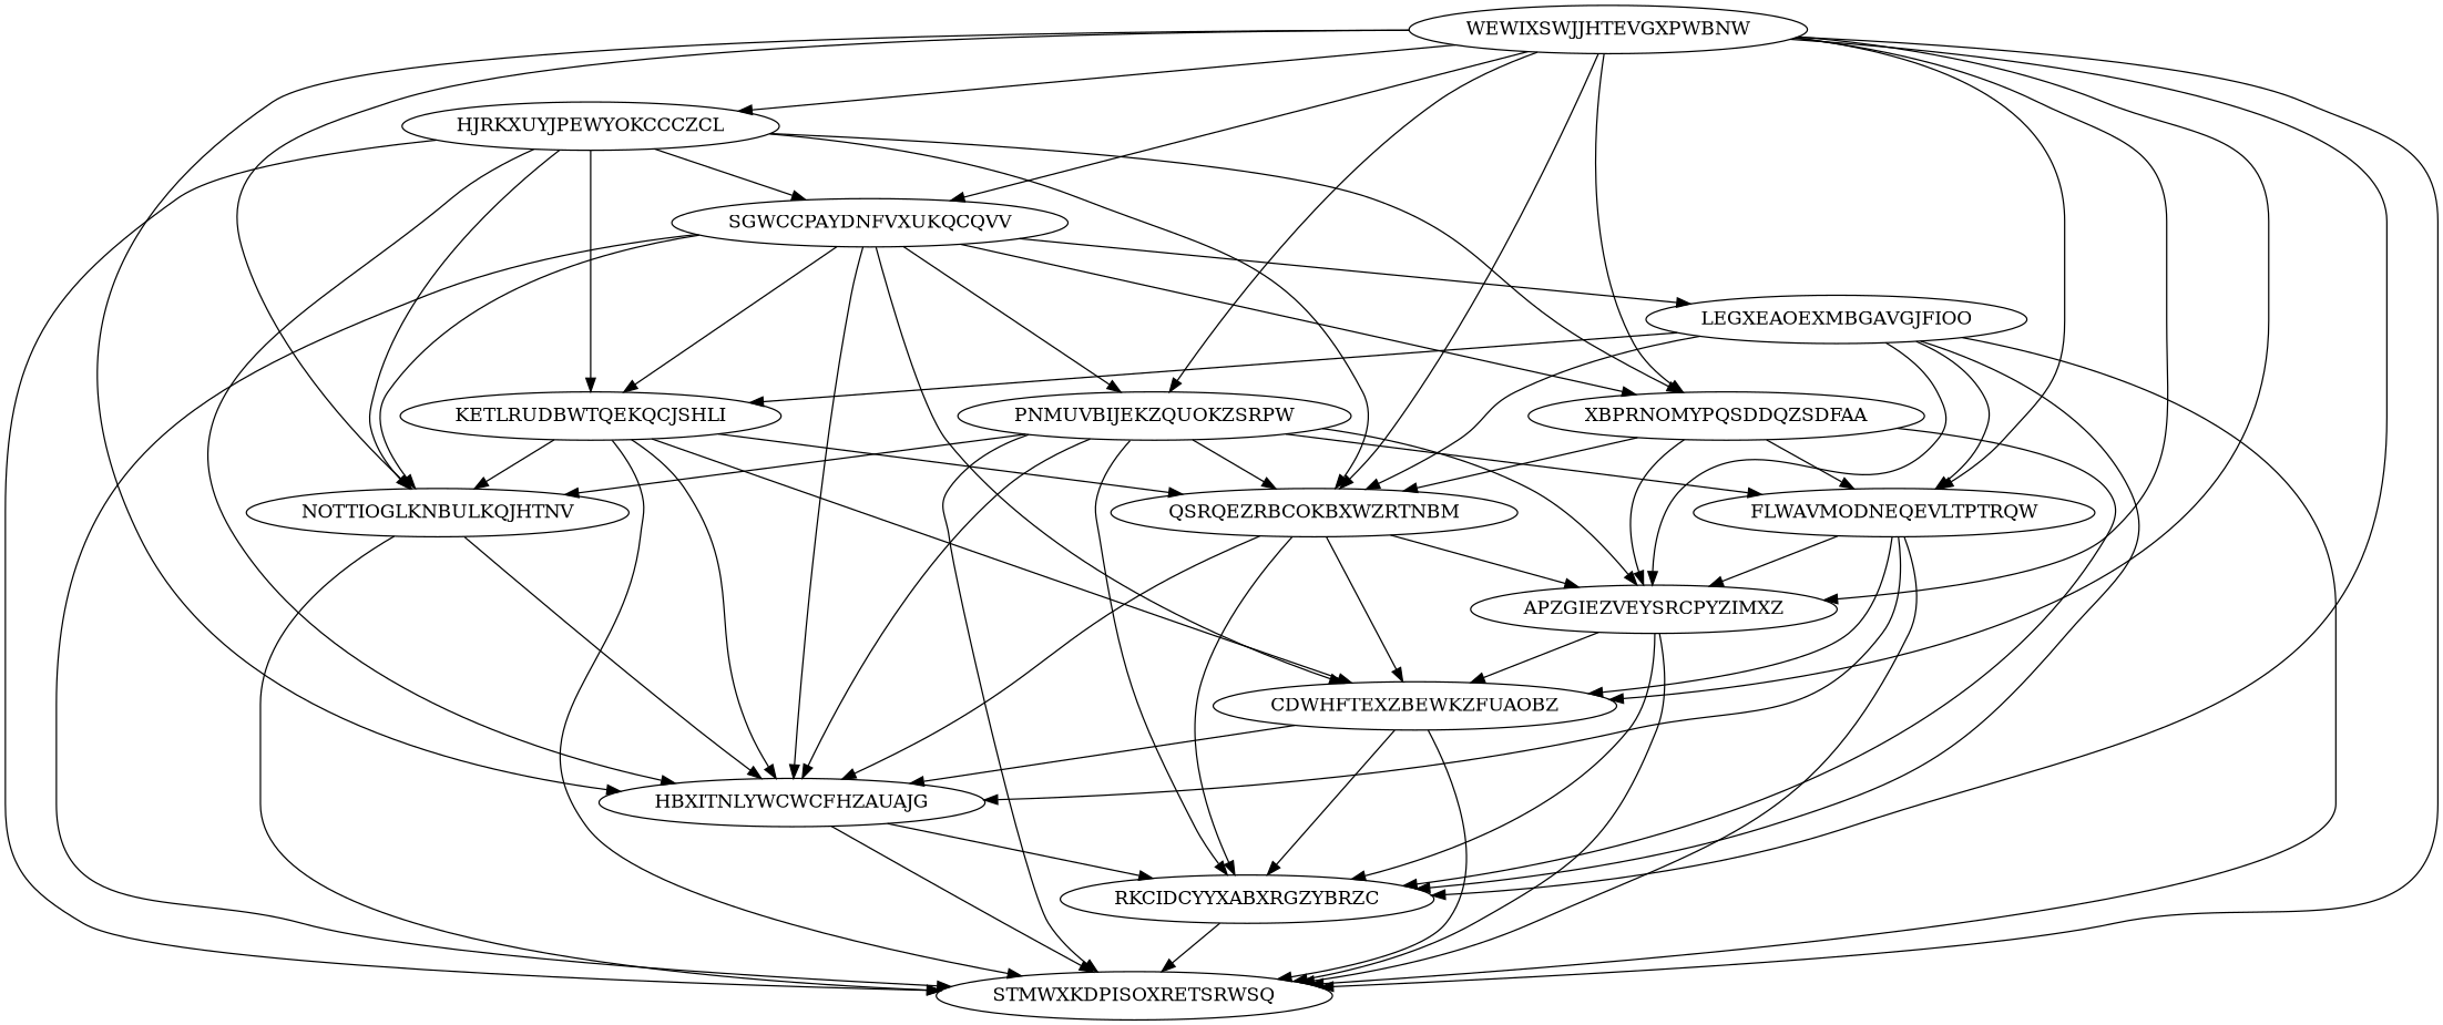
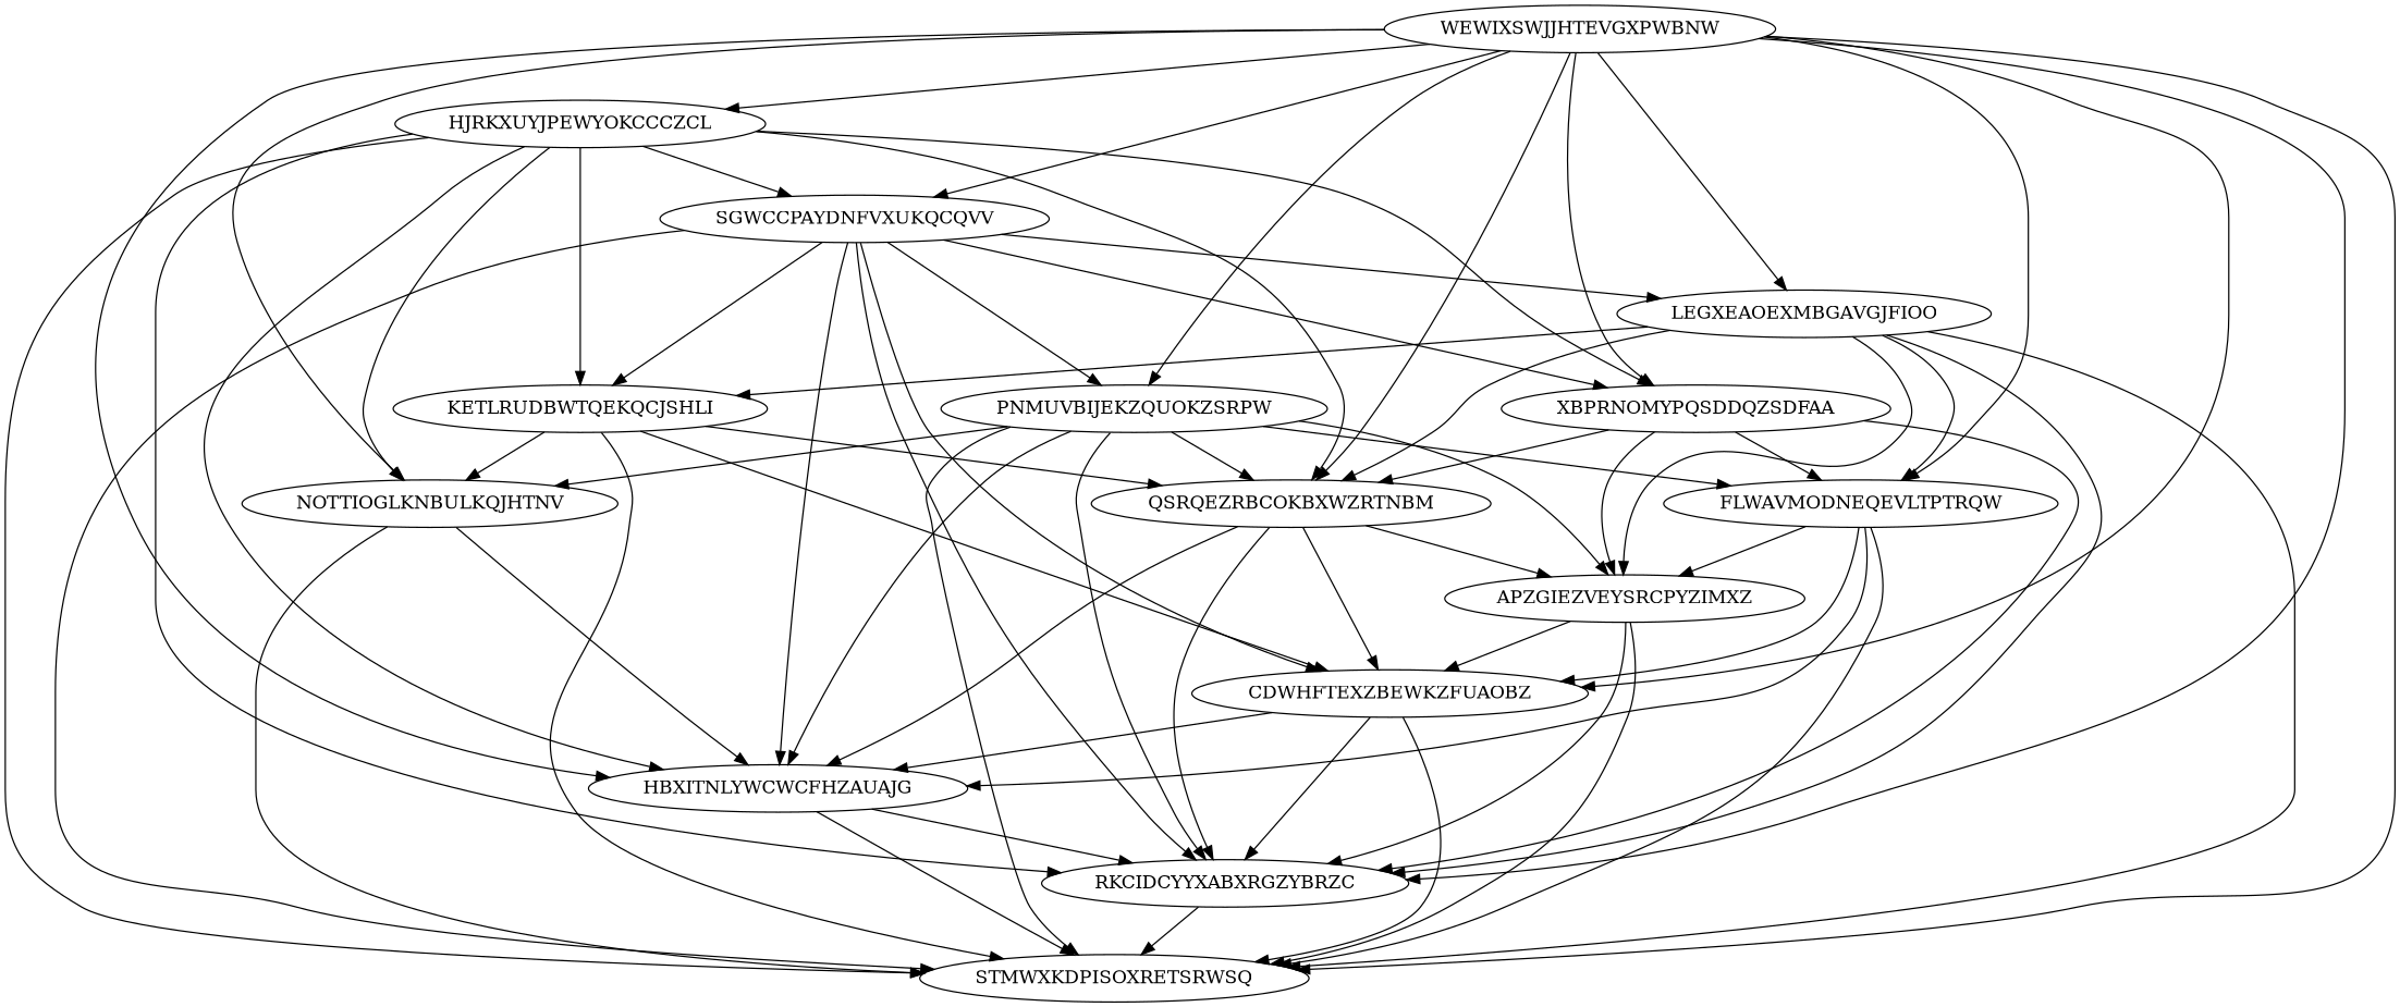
  digraph {
    node [Weight=11]
    edge [Weight=16]
    HJRKXUYJPEWYOKCCCZCL [Weight=17]
    WEWIXSWJJHTEVGXPWBNW
    SGWCCPAYDNFVXUKQCQVV [Weight=19]
    PNMUVBIJEKZQUOKZSRPW [Weight=16]
    NOTTIOGLKNBULKQJHTNV
    XBPRNOMYPQSDDQZSDFAA [Weight=16]
    FLWAVMODNEQEVLTPTRQW [Weight=15]
    QSRQEZRBCOKBXWZRTNBM
    APZGIEZVEYSRCPYZIMXZ [Weight=13]
    CDWHFTEXZBEWKZFUAOBZ [Weight=14]
    HBXITNLYWCWCFHZAUAJG [Weight=19]
    RKCIDCYYXABXRGZYBRZC [Weight=15]
    STMWXKDPISOXRETSRWSQ [Weight=17]
    KETLRUDBWTQEKQCJSHLI [Weight=15]
    LEGXEAOEXMBGAVGJFIOO [Weight=10]
    HJRKXUYJPEWYOKCCCZCL -> SGWCCPAYDNFVXUKQCQVV [Weight=20]
    HJRKXUYJPEWYOKCCCZCL -> NOTTIOGLKNBULKQJHTNV [Weight=12]
    HJRKXUYJPEWYOKCCCZCL -> XBPRNOMYPQSDDQZSDFAA [Weight=13]
    HJRKXUYJPEWYOKCCCZCL -> QSRQEZRBCOKBXWZRTNBM
    HJRKXUYJPEWYOKCCCZCL -> HBXITNLYWCWCFHZAUAJG
+   HJRKXUYJPEWYOKCCCZCL -> RKCIDCYYXABXRGZYBRZC [Weight=11]
    HJRKXUYJPEWYOKCCCZCL -> STMWXKDPISOXRETSRWSQ [Weight=19]
    HJRKXUYJPEWYOKCCCZCL -> KETLRUDBWTQEKQCJSHLI [Weight=12]
    WEWIXSWJJHTEVGXPWBNW -> HJRKXUYJPEWYOKCCCZCL [Weight=14]
    WEWIXSWJJHTEVGXPWBNW -> SGWCCPAYDNFVXUKQCQVV [Weight=15]
    WEWIXSWJJHTEVGXPWBNW -> PNMUVBIJEKZQUOKZSRPW
    WEWIXSWJJHTEVGXPWBNW -> NOTTIOGLKNBULKQJHTNV [Weight=19]
    WEWIXSWJJHTEVGXPWBNW -> XBPRNOMYPQSDDQZSDFAA
    WEWIXSWJJHTEVGXPWBNW -> FLWAVMODNEQEVLTPTRQW
    WEWIXSWJJHTEVGXPWBNW -> QSRQEZRBCOKBXWZRTNBM [Weight=12]
-   WEWIXSWJJHTEVGXPWBNW -> APZGIEZVEYSRCPYZIMXZ
+   WEWIXSWJJHTEVGXPWBNW -> LEGXEAOEXMBGAVGJFIOO
    WEWIXSWJJHTEVGXPWBNW -> CDWHFTEXZBEWKZFUAOBZ [Weight=15]
    WEWIXSWJJHTEVGXPWBNW -> HBXITNLYWCWCFHZAUAJG [Weight=20]
    WEWIXSWJJHTEVGXPWBNW -> RKCIDCYYXABXRGZYBRZC [Weight=20]
    WEWIXSWJJHTEVGXPWBNW -> STMWXKDPISOXRETSRWSQ [Weight=17]
    SGWCCPAYDNFVXUKQCQVV -> PNMUVBIJEKZQUOKZSRPW [Weight=14]
-   SGWCCPAYDNFVXUKQCQVV -> NOTTIOGLKNBULKQJHTNV [Weight=10]
+   SGWCCPAYDNFVXUKQCQVV -> RKCIDCYYXABXRGZYBRZC [Weight=10]
    SGWCCPAYDNFVXUKQCQVV -> XBPRNOMYPQSDDQZSDFAA [Weight=18]
    SGWCCPAYDNFVXUKQCQVV -> CDWHFTEXZBEWKZFUAOBZ
    SGWCCPAYDNFVXUKQCQVV -> HBXITNLYWCWCFHZAUAJG [Weight=14]
    SGWCCPAYDNFVXUKQCQVV -> STMWXKDPISOXRETSRWSQ
    SGWCCPAYDNFVXUKQCQVV -> KETLRUDBWTQEKQCJSHLI [Weight=14]
    SGWCCPAYDNFVXUKQCQVV -> LEGXEAOEXMBGAVGJFIOO [Weight=14]
    PNMUVBIJEKZQUOKZSRPW -> NOTTIOGLKNBULKQJHTNV [Weight=12]
    PNMUVBIJEKZQUOKZSRPW -> FLWAVMODNEQEVLTPTRQW [Weight=18]
    PNMUVBIJEKZQUOKZSRPW -> QSRQEZRBCOKBXWZRTNBM [Weight=13]
    PNMUVBIJEKZQUOKZSRPW -> APZGIEZVEYSRCPYZIMXZ [Weight=19]
    PNMUVBIJEKZQUOKZSRPW -> HBXITNLYWCWCFHZAUAJG [Weight=20]
    PNMUVBIJEKZQUOKZSRPW -> RKCIDCYYXABXRGZYBRZC [Weight=10]
    PNMUVBIJEKZQUOKZSRPW -> STMWXKDPISOXRETSRWSQ [Weight=14]
    NOTTIOGLKNBULKQJHTNV -> HBXITNLYWCWCFHZAUAJG [Weight=17]
    NOTTIOGLKNBULKQJHTNV -> STMWXKDPISOXRETSRWSQ [Weight=14]
    XBPRNOMYPQSDDQZSDFAA -> FLWAVMODNEQEVLTPTRQW [Weight=17]
    XBPRNOMYPQSDDQZSDFAA -> QSRQEZRBCOKBXWZRTNBM [Weight=17]
    XBPRNOMYPQSDDQZSDFAA -> APZGIEZVEYSRCPYZIMXZ [Weight=11]
    XBPRNOMYPQSDDQZSDFAA -> RKCIDCYYXABXRGZYBRZC
    FLWAVMODNEQEVLTPTRQW -> APZGIEZVEYSRCPYZIMXZ [Weight=12]
    FLWAVMODNEQEVLTPTRQW -> CDWHFTEXZBEWKZFUAOBZ [Weight=10]
    FLWAVMODNEQEVLTPTRQW -> HBXITNLYWCWCFHZAUAJG [Weight=12]
    FLWAVMODNEQEVLTPTRQW -> STMWXKDPISOXRETSRWSQ [Weight=12]
    QSRQEZRBCOKBXWZRTNBM -> APZGIEZVEYSRCPYZIMXZ [Weight=13]
    QSRQEZRBCOKBXWZRTNBM -> CDWHFTEXZBEWKZFUAOBZ [Weight=13]
    QSRQEZRBCOKBXWZRTNBM -> HBXITNLYWCWCFHZAUAJG [Weight=13]
    QSRQEZRBCOKBXWZRTNBM -> RKCIDCYYXABXRGZYBRZC [Weight=13]
    APZGIEZVEYSRCPYZIMXZ -> CDWHFTEXZBEWKZFUAOBZ [Weight=14]
    APZGIEZVEYSRCPYZIMXZ -> RKCIDCYYXABXRGZYBRZC [Weight=17]
    APZGIEZVEYSRCPYZIMXZ -> STMWXKDPISOXRETSRWSQ [Weight=12]
    CDWHFTEXZBEWKZFUAOBZ -> HBXITNLYWCWCFHZAUAJG [Weight=14]
    CDWHFTEXZBEWKZFUAOBZ -> RKCIDCYYXABXRGZYBRZC [Weight=20]
    CDWHFTEXZBEWKZFUAOBZ -> STMWXKDPISOXRETSRWSQ [Weight=12]
    HBXITNLYWCWCFHZAUAJG -> RKCIDCYYXABXRGZYBRZC [Weight=12]
    HBXITNLYWCWCFHZAUAJG -> STMWXKDPISOXRETSRWSQ
    RKCIDCYYXABXRGZYBRZC -> STMWXKDPISOXRETSRWSQ [Weight=19]
    KETLRUDBWTQEKQCJSHLI -> NOTTIOGLKNBULKQJHTNV [Weight=10]
    KETLRUDBWTQEKQCJSHLI -> QSRQEZRBCOKBXWZRTNBM [Weight=11]
    KETLRUDBWTQEKQCJSHLI -> CDWHFTEXZBEWKZFUAOBZ [Weight=17]
-   KETLRUDBWTQEKQCJSHLI -> HBXITNLYWCWCFHZAUAJG
    KETLRUDBWTQEKQCJSHLI -> STMWXKDPISOXRETSRWSQ [Weight=15]
    LEGXEAOEXMBGAVGJFIOO -> FLWAVMODNEQEVLTPTRQW
    LEGXEAOEXMBGAVGJFIOO -> QSRQEZRBCOKBXWZRTNBM
    LEGXEAOEXMBGAVGJFIOO -> APZGIEZVEYSRCPYZIMXZ [Weight=19]
    LEGXEAOEXMBGAVGJFIOO -> RKCIDCYYXABXRGZYBRZC [Weight=14]
    LEGXEAOEXMBGAVGJFIOO -> STMWXKDPISOXRETSRWSQ [Weight=20]
    LEGXEAOEXMBGAVGJFIOO -> KETLRUDBWTQEKQCJSHLI [Weight=17]
  }
